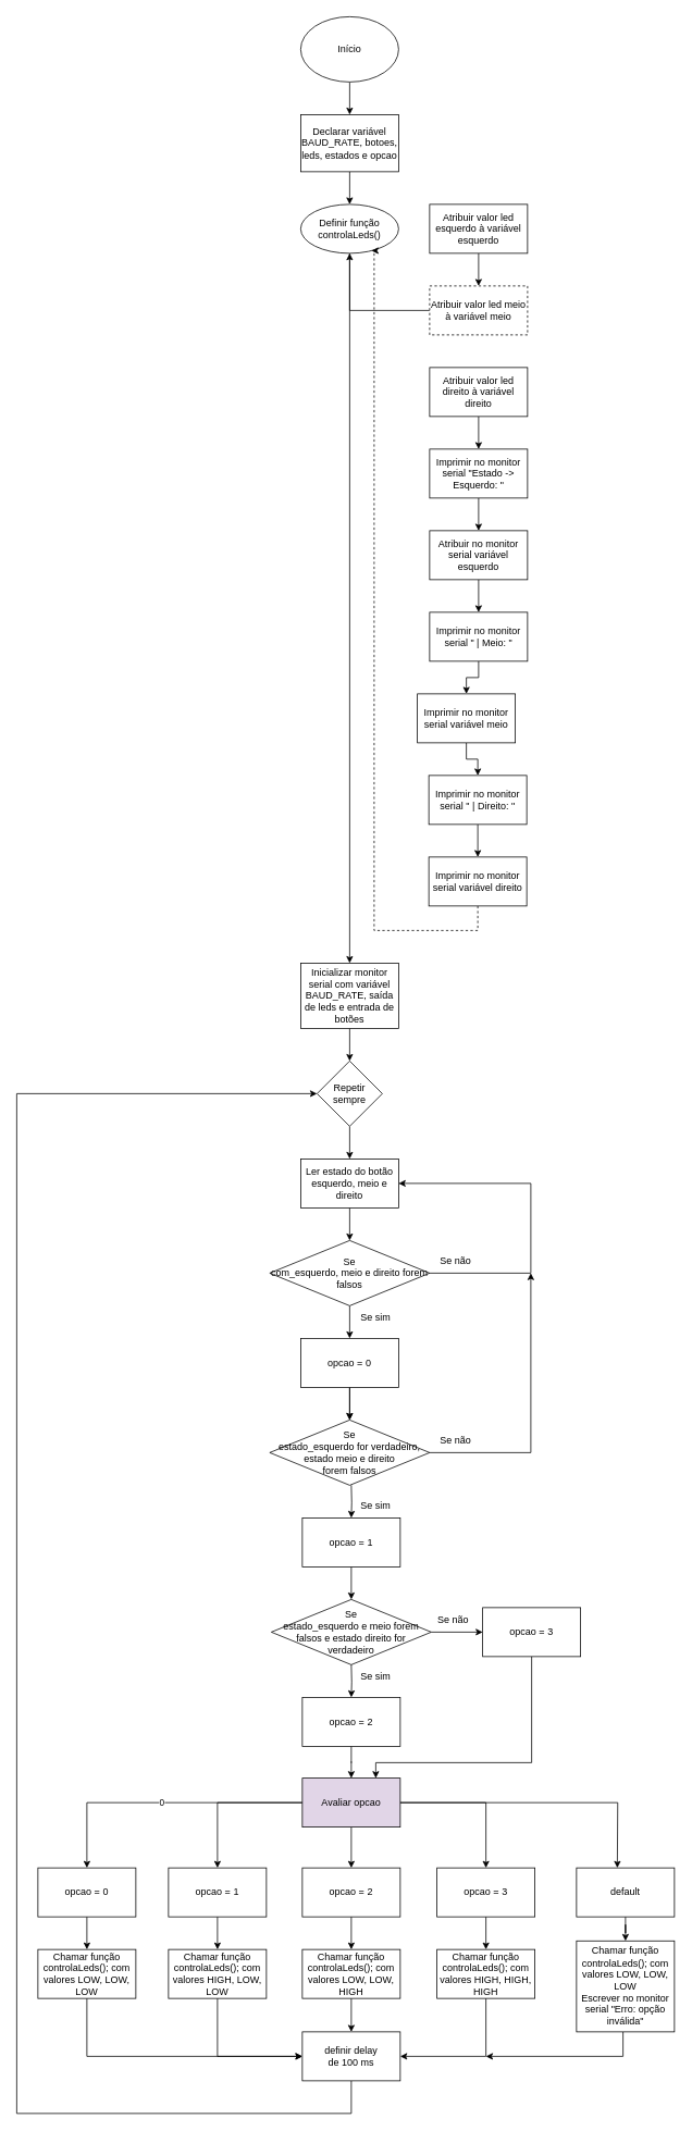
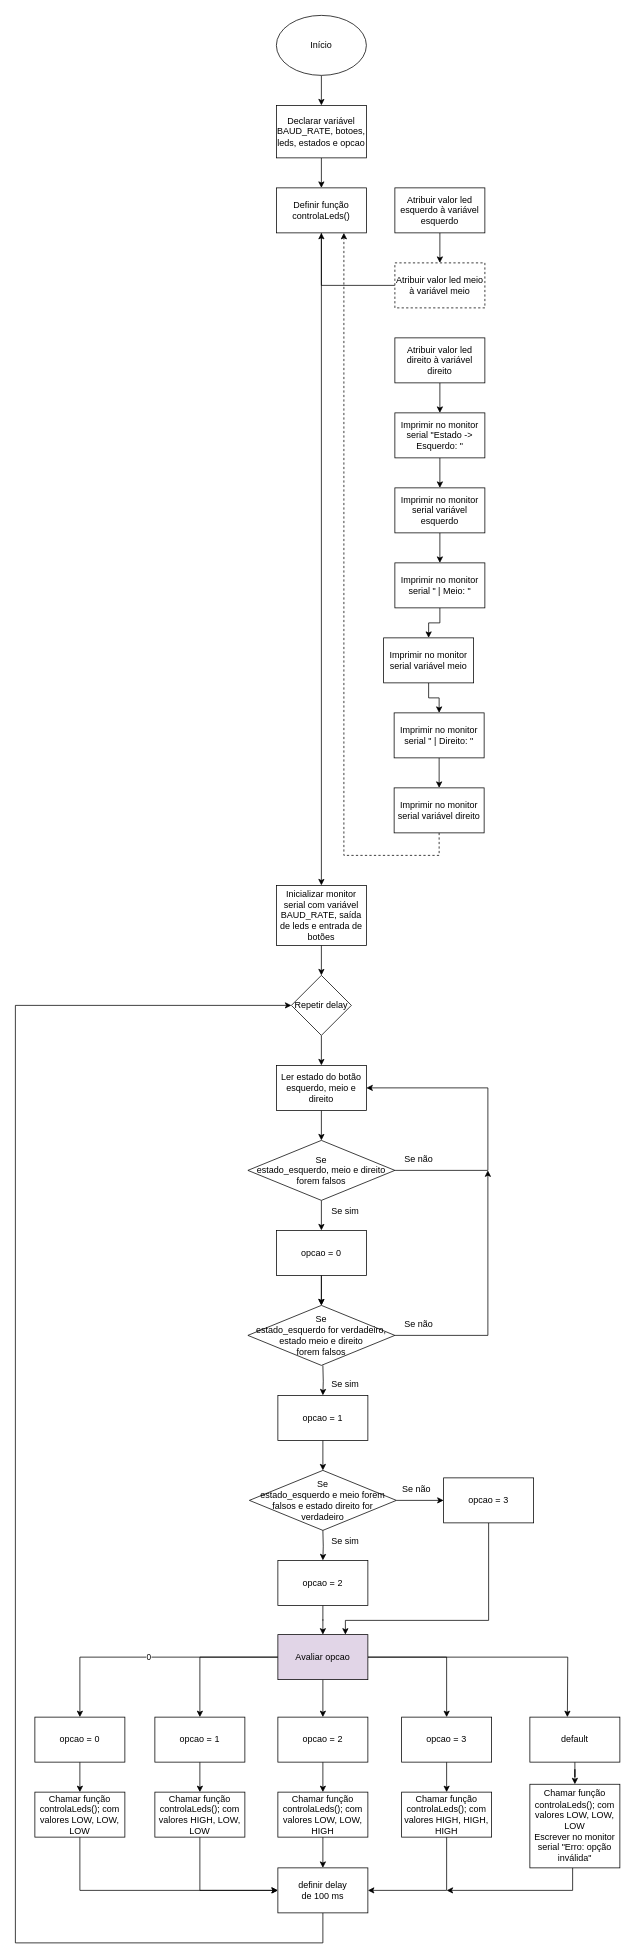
  <mxCell id="0" />
  <mxCell id="1" parent="0" />
  <mxCell id="2" style="edgeStyle=orthogonalEdgeStyle;rounded=0;orthogonalLoop=1;jettySize=auto;html=1;entryX=0.5;entryY=0;entryDx=0;entryDy=0;" parent="1" source="3" target="5" edge="1"><mxGeometry relative="1" as="geometry" /></mxCell>
  <mxCell id="3" value="Início" style="ellipse;whiteSpace=wrap;html=1;" parent="1" vertex="1"><mxGeometry x="368" y="20" width="120" height="80" as="geometry" /></mxCell>
  <mxCell id="4" style="edgeStyle=orthogonalEdgeStyle;rounded=0;orthogonalLoop=1;jettySize=auto;html=1;entryX=0.5;entryY=0;entryDx=0;entryDy=0;" edge="1" parent="1" source="5" target="65"><mxGeometry relative="1" as="geometry" /></mxCell>
  <mxCell id="5" value="Declarar variável BAUD_RATE, botoes, leds, estados e opcao" style="rounded=0;whiteSpace=wrap;html=1;" parent="1" vertex="1"><mxGeometry x="368" y="140" width="120" height="70" as="geometry" /></mxCell>
  <mxCell id="6" style="edgeStyle=orthogonalEdgeStyle;rounded=0;orthogonalLoop=1;jettySize=auto;html=1;entryX=0.5;entryY=0;entryDx=0;entryDy=0;" edge="1" parent="1" source="7" target="9"><mxGeometry relative="1" as="geometry" /></mxCell>
  <mxCell id="7" value="Inicializar monitor serial com variável BAUD_RATE, saída de leds e entrada de botões" style="rounded=0;whiteSpace=wrap;html=1;" parent="1" vertex="1"><mxGeometry x="368" y="1180" width="120" height="80" as="geometry" /></mxCell>
  <mxCell id="8" style="edgeStyle=orthogonalEdgeStyle;rounded=0;orthogonalLoop=1;jettySize=auto;html=1;entryX=0.5;entryY=0;entryDx=0;entryDy=0;" parent="1" source="9" target="40" edge="1"><mxGeometry relative="1" as="geometry" /></mxCell>
- <mxCell id="9" value="Repetir sempre" style="rhombus;whiteSpace=wrap;html=1;" parent="1" vertex="1"><mxGeometry x="388" y="1300" width="80" height="80" as="geometry" /></mxCell>
+ <mxCell id="9" value="Repetir delay" style="rhombus;whiteSpace=wrap;html=1;" parent="1" vertex="1"><mxGeometry x="388" y="1300" width="80" height="80" as="geometry" /></mxCell>
  <mxCell id="10" value="0" style="edgeStyle=orthogonalEdgeStyle;rounded=0;orthogonalLoop=1;jettySize=auto;html=1;entryX=0.5;entryY=0;entryDx=0;entryDy=0;" parent="1" source="15" target="17" edge="1"><mxGeometry relative="1" as="geometry" /></mxCell>
  <mxCell id="11" style="edgeStyle=orthogonalEdgeStyle;rounded=0;orthogonalLoop=1;jettySize=auto;html=1;entryX=0.5;entryY=0;entryDx=0;entryDy=0;" parent="1" source="15" target="19" edge="1"><mxGeometry relative="1" as="geometry" /></mxCell>
  <mxCell id="12" style="edgeStyle=orthogonalEdgeStyle;rounded=0;orthogonalLoop=1;jettySize=auto;html=1;entryX=0.5;entryY=0;entryDx=0;entryDy=0;" parent="1" source="15" target="21" edge="1"><mxGeometry relative="1" as="geometry" /></mxCell>
  <mxCell id="13" style="edgeStyle=orthogonalEdgeStyle;rounded=0;orthogonalLoop=1;jettySize=auto;html=1;entryX=0.5;entryY=0;entryDx=0;entryDy=0;" parent="1" source="15" target="23" edge="1"><mxGeometry relative="1" as="geometry" /></mxCell>
  <mxCell id="14" style="edgeStyle=orthogonalEdgeStyle;rounded=0;orthogonalLoop=1;jettySize=auto;html=1;entryX=0.5;entryY=0;entryDx=0;entryDy=0;" parent="1" source="15" edge="1"><mxGeometry relative="1" as="geometry"><mxPoint x="756" y="2289" as="targetPoint" /></mxGeometry></mxCell>
  <mxCell id="15" value="Avaliar opcao" style="rounded=0;whiteSpace=wrap;html=1;fillColor=#e1d5e7;" parent="1" vertex="1"><mxGeometry x="370" y="2179" width="120" height="60" as="geometry" /></mxCell>
  <mxCell id="16" style="edgeStyle=orthogonalEdgeStyle;rounded=0;orthogonalLoop=1;jettySize=auto;html=1;entryX=0.5;entryY=0;entryDx=0;entryDy=0;" parent="1" source="17" target="27" edge="1"><mxGeometry relative="1" as="geometry" /></mxCell>
  <mxCell id="17" value="opcao = 0" style="rounded=0;whiteSpace=wrap;html=1;" parent="1" vertex="1"><mxGeometry x="46" y="2289" width="120" height="60" as="geometry" /></mxCell>
  <mxCell id="18" style="edgeStyle=orthogonalEdgeStyle;rounded=0;orthogonalLoop=1;jettySize=auto;html=1;entryX=0.5;entryY=0;entryDx=0;entryDy=0;" parent="1" source="19" target="29" edge="1"><mxGeometry relative="1" as="geometry" /></mxCell>
  <mxCell id="19" value="opcao = 1" style="rounded=0;whiteSpace=wrap;html=1;" parent="1" vertex="1"><mxGeometry x="206" y="2289" width="120" height="60" as="geometry" /></mxCell>
  <mxCell id="20" style="edgeStyle=orthogonalEdgeStyle;rounded=0;orthogonalLoop=1;jettySize=auto;html=1;entryX=0.5;entryY=0;entryDx=0;entryDy=0;" parent="1" source="21" target="31" edge="1"><mxGeometry relative="1" as="geometry" /></mxCell>
  <mxCell id="21" value="opcao = 2" style="rounded=0;whiteSpace=wrap;html=1;" parent="1" vertex="1"><mxGeometry x="370" y="2289" width="120" height="60" as="geometry" /></mxCell>
  <mxCell id="22" style="edgeStyle=orthogonalEdgeStyle;rounded=0;orthogonalLoop=1;jettySize=auto;html=1;entryX=0.5;entryY=0;entryDx=0;entryDy=0;" parent="1" source="23" target="33" edge="1"><mxGeometry relative="1" as="geometry" /></mxCell>
  <mxCell id="23" value="opcao = 3" style="rounded=0;whiteSpace=wrap;html=1;" parent="1" vertex="1"><mxGeometry x="535" y="2289" width="120" height="60" as="geometry" /></mxCell>
  <mxCell id="24" style="edgeStyle=orthogonalEdgeStyle;rounded=0;orthogonalLoop=1;jettySize=auto;html=1;entryX=0.5;entryY=0;entryDx=0;entryDy=0;" edge="1" parent="1" source="25" target="35"><mxGeometry relative="1" as="geometry" /></mxCell>
  <mxCell id="25" value="default" style="rounded=0;whiteSpace=wrap;html=1;" parent="1" vertex="1"><mxGeometry x="706" y="2289" width="120" height="60" as="geometry" /></mxCell>
  <mxCell id="26" style="edgeStyle=orthogonalEdgeStyle;rounded=0;orthogonalLoop=1;jettySize=auto;html=1;entryX=0;entryY=0.5;entryDx=0;entryDy=0;" parent="1" source="27" target="44" edge="1"><mxGeometry relative="1" as="geometry"><Array as="points"><mxPoint x="106" y="2520" /></Array></mxGeometry></mxCell>
  <mxCell id="27" value="Chamar função controlaLeds(); com valores LOW, LOW, LOW" style="rounded=0;whiteSpace=wrap;html=1;" parent="1" vertex="1"><mxGeometry x="46" y="2389" width="120" height="60" as="geometry" /></mxCell>
  <mxCell id="28" style="edgeStyle=orthogonalEdgeStyle;rounded=0;orthogonalLoop=1;jettySize=auto;html=1;entryX=0;entryY=0.5;entryDx=0;entryDy=0;" parent="1" source="29" target="44" edge="1"><mxGeometry relative="1" as="geometry"><Array as="points"><mxPoint x="266" y="2520" /></Array></mxGeometry></mxCell>
  <mxCell id="29" value="Chamar função controlaLeds(); com valores HIGH, LOW, LOW" style="rounded=0;whiteSpace=wrap;html=1;" parent="1" vertex="1"><mxGeometry x="206" y="2389" width="120" height="60" as="geometry" /></mxCell>
  <mxCell id="30" style="edgeStyle=orthogonalEdgeStyle;rounded=0;orthogonalLoop=1;jettySize=auto;html=1;entryX=0.5;entryY=0;entryDx=0;entryDy=0;" parent="1" source="31" target="44" edge="1"><mxGeometry relative="1" as="geometry" /></mxCell>
  <mxCell id="31" value="Chamar função controlaLeds(); com valores LOW, LOW, HIGH" style="rounded=0;whiteSpace=wrap;html=1;" parent="1" vertex="1"><mxGeometry x="370" y="2389" width="120" height="60" as="geometry" /></mxCell>
  <mxCell id="32" style="edgeStyle=orthogonalEdgeStyle;rounded=0;orthogonalLoop=1;jettySize=auto;html=1;entryX=1;entryY=0.5;entryDx=0;entryDy=0;" parent="1" source="33" target="44" edge="1"><mxGeometry relative="1" as="geometry"><Array as="points"><mxPoint x="595" y="2520" /></Array></mxGeometry></mxCell>
  <mxCell id="33" value="Chamar função controlaLeds(); com valores HIGH, HIGH, HIGH" style="rounded=0;whiteSpace=wrap;html=1;" parent="1" vertex="1"><mxGeometry x="535" y="2389" width="120" height="60" as="geometry" /></mxCell>
  <mxCell id="34" style="edgeStyle=orthogonalEdgeStyle;rounded=0;orthogonalLoop=1;jettySize=auto;html=1;" edge="1" parent="1"><mxGeometry relative="1" as="geometry"><mxPoint x="595" y="2520" as="targetPoint" /><mxPoint x="763" y="2490" as="sourcePoint" /><Array as="points"><mxPoint x="763" y="2520" /></Array></mxGeometry></mxCell>
  <mxCell id="35" value="Chamar função controlaLeds(); com valores LOW, LOW, LOW&lt;div&gt;Escrever no monitor serial &quot;Erro: opção inválida&quot;&lt;/div&gt;" style="rounded=0;whiteSpace=wrap;html=1;" parent="1" vertex="1"><mxGeometry x="706" y="2378.5" width="120" height="111.5" as="geometry" /></mxCell>
  <mxCell id="36" style="edgeStyle=orthogonalEdgeStyle;rounded=0;orthogonalLoop=1;jettySize=auto;html=1;entryX=1;entryY=0.5;entryDx=0;entryDy=0;" parent="1" source="38" target="40" edge="1"><mxGeometry relative="1" as="geometry"><Array as="points"><mxPoint x="650" y="1560" /><mxPoint x="650" y="1450" /></Array><mxPoint x="428" y="1720" as="targetPoint" /></mxGeometry></mxCell>
  <mxCell id="37" style="edgeStyle=orthogonalEdgeStyle;rounded=0;orthogonalLoop=1;jettySize=auto;html=1;entryX=0.5;entryY=0;entryDx=0;entryDy=0;" parent="1" source="38" target="51" edge="1"><mxGeometry relative="1" as="geometry" /></mxCell>
- <mxCell id="38" value="Se&lt;div&gt;com_esquerdo, meio e direito forem falsos&lt;/div&gt;" style="rhombus;whiteSpace=wrap;html=1;" parent="1" vertex="1"><mxGeometry x="330" y="1520" width="196" height="80" as="geometry" /></mxCell>
+ <mxCell id="38" value="Se&lt;div&gt;estado_esquerdo, meio e direito forem falsos&lt;/div&gt;" style="rhombus;whiteSpace=wrap;html=1;" parent="1" vertex="1"><mxGeometry x="330" y="1520" width="196" height="80" as="geometry" /></mxCell>
  <mxCell id="39" style="edgeStyle=orthogonalEdgeStyle;rounded=0;orthogonalLoop=1;jettySize=auto;html=1;entryX=0.5;entryY=0;entryDx=0;entryDy=0;" parent="1" source="40" target="38" edge="1"><mxGeometry relative="1" as="geometry" /></mxCell>
  <mxCell id="40" value="Ler estado do botão esquerdo, meio e direito" style="rounded=0;whiteSpace=wrap;html=1;" parent="1" vertex="1"><mxGeometry x="368" y="1420" width="120" height="60" as="geometry" /></mxCell>
  <mxCell id="41" value="Se sim" style="text;html=1;align=center;verticalAlign=middle;whiteSpace=wrap;rounded=0;" parent="1" vertex="1"><mxGeometry x="430" y="1600" width="60" height="30" as="geometry" /></mxCell>
  <mxCell id="42" value="Se não" style="text;html=1;align=center;verticalAlign=middle;whiteSpace=wrap;rounded=0;" parent="1" vertex="1"><mxGeometry x="528" y="1530" width="60" height="30" as="geometry" /></mxCell>
  <mxCell id="43" style="edgeStyle=orthogonalEdgeStyle;rounded=0;orthogonalLoop=1;jettySize=auto;html=1;entryX=0;entryY=0.5;entryDx=0;entryDy=0;" parent="1" source="44" target="9" edge="1"><mxGeometry relative="1" as="geometry"><Array as="points"><mxPoint x="430" y="2590" /><mxPoint x="20" y="2590" /><mxPoint x="20" y="1340" /></Array></mxGeometry></mxCell>
  <mxCell id="44" value="definir delay&lt;div&gt;de 100 ms&lt;/div&gt;" style="rounded=0;whiteSpace=wrap;html=1;" parent="1" vertex="1"><mxGeometry x="370" y="2490" width="120" height="60" as="geometry" /></mxCell>
  <mxCell id="45" style="edgeStyle=orthogonalEdgeStyle;rounded=0;orthogonalLoop=1;jettySize=auto;html=1;" parent="1" source="46" edge="1"><mxGeometry relative="1" as="geometry"><mxPoint x="650" y="1560" as="targetPoint" /><Array as="points"><mxPoint x="650" y="1780" /><mxPoint x="650" y="1560" /></Array></mxGeometry></mxCell>
  <mxCell id="46" value="Se&lt;div&gt;estado_esquerdo for verdadeiro, estado meio&amp;nbsp;&lt;span style=&quot;background-color: transparent; color: light-dark(rgb(0, 0, 0), rgb(255, 255, 255));&quot;&gt;e direito&lt;/span&gt;&lt;/div&gt;&lt;div&gt;&lt;span style=&quot;background-color: transparent; color: light-dark(rgb(0, 0, 0), rgb(255, 255, 255));&quot;&gt;forem falsos&lt;/span&gt;&lt;/div&gt;" style="rhombus;whiteSpace=wrap;html=1;" parent="1" vertex="1"><mxGeometry x="330" y="1740" width="196" height="80" as="geometry" /></mxCell>
  <mxCell id="47" value="Se sim" style="text;html=1;align=center;verticalAlign=middle;whiteSpace=wrap;rounded=0;" parent="1" vertex="1"><mxGeometry x="430" y="1830" width="60" height="30" as="geometry" /></mxCell>
  <mxCell id="48" value="Se não" style="text;html=1;align=center;verticalAlign=middle;whiteSpace=wrap;rounded=0;" parent="1" vertex="1"><mxGeometry x="528" y="1750" width="60" height="30" as="geometry" /></mxCell>
  <mxCell id="49" style="edgeStyle=orthogonalEdgeStyle;rounded=0;orthogonalLoop=1;jettySize=auto;html=1;entryX=0.5;entryY=0;entryDx=0;entryDy=0;" parent="1" source="51" target="46" edge="1"><mxGeometry relative="1" as="geometry" /></mxCell>
  <mxCell id="50" value="" style="edgeStyle=orthogonalEdgeStyle;rounded=0;orthogonalLoop=1;jettySize=auto;html=1;" parent="1" source="51" target="46" edge="1"><mxGeometry relative="1" as="geometry" /></mxCell>
  <mxCell id="51" value="opcao = 0" style="rounded=0;whiteSpace=wrap;html=1;" parent="1" vertex="1"><mxGeometry x="368" y="1640" width="120" height="60" as="geometry" /></mxCell>
  <mxCell id="52" style="edgeStyle=orthogonalEdgeStyle;rounded=0;orthogonalLoop=1;jettySize=auto;html=1;entryX=0.5;entryY=0;entryDx=0;entryDy=0;" parent="1" target="57" edge="1"><mxGeometry relative="1" as="geometry"><mxPoint x="430" y="1820" as="sourcePoint" /></mxGeometry></mxCell>
  <mxCell id="53" style="edgeStyle=orthogonalEdgeStyle;rounded=0;orthogonalLoop=1;jettySize=auto;html=1;entryX=0;entryY=0.5;entryDx=0;entryDy=0;" parent="1" source="54" target="63" edge="1"><mxGeometry relative="1" as="geometry" /></mxCell>
  <mxCell id="54" value="Se&lt;div&gt;estado_esquerdo e meio forem falsos e estado direito for verdadeiro&lt;/div&gt;" style="rhombus;whiteSpace=wrap;html=1;" parent="1" vertex="1"><mxGeometry x="332" y="1960" width="196" height="80" as="geometry" /></mxCell>
  <mxCell id="55" value="Se não" style="text;html=1;align=center;verticalAlign=middle;whiteSpace=wrap;rounded=0;" parent="1" vertex="1"><mxGeometry x="525" y="1970" width="60" height="30" as="geometry" /></mxCell>
  <mxCell id="56" style="edgeStyle=orthogonalEdgeStyle;rounded=0;orthogonalLoop=1;jettySize=auto;html=1;entryX=0.5;entryY=0;entryDx=0;entryDy=0;" parent="1" source="57" target="54" edge="1"><mxGeometry relative="1" as="geometry" /></mxCell>
  <mxCell id="57" value="opcao = 1" style="rounded=0;whiteSpace=wrap;html=1;" parent="1" vertex="1"><mxGeometry x="370" y="1860" width="120" height="60" as="geometry" /></mxCell>
  <mxCell id="58" value="Se sim" style="text;html=1;align=center;verticalAlign=middle;whiteSpace=wrap;rounded=0;" parent="1" vertex="1"><mxGeometry x="430" y="2040" width="60" height="30" as="geometry" /></mxCell>
  <mxCell id="59" style="edgeStyle=orthogonalEdgeStyle;rounded=0;orthogonalLoop=1;jettySize=auto;html=1;entryX=0.5;entryY=0;entryDx=0;entryDy=0;" parent="1" target="61" edge="1"><mxGeometry relative="1" as="geometry"><mxPoint x="430" y="2040" as="sourcePoint" /></mxGeometry></mxCell>
  <mxCell id="60" style="edgeStyle=orthogonalEdgeStyle;rounded=0;orthogonalLoop=1;jettySize=auto;html=1;entryX=0.5;entryY=0;entryDx=0;entryDy=0;" parent="1" source="61" target="15" edge="1"><mxGeometry relative="1" as="geometry" /></mxCell>
  <mxCell id="61" value="opcao = 2" style="rounded=0;whiteSpace=wrap;html=1;" parent="1" vertex="1"><mxGeometry x="370" y="2080" width="120" height="60" as="geometry" /></mxCell>
  <mxCell id="62" style="edgeStyle=orthogonalEdgeStyle;rounded=0;orthogonalLoop=1;jettySize=auto;html=1;entryX=0.75;entryY=0;entryDx=0;entryDy=0;" parent="1" source="63" target="15" edge="1"><mxGeometry relative="1" as="geometry"><Array as="points"><mxPoint x="651" y="2160" /><mxPoint x="460" y="2160" /></Array></mxGeometry></mxCell>
  <mxCell id="63" value="opcao = 3" style="rounded=0;whiteSpace=wrap;html=1;" parent="1" vertex="1"><mxGeometry x="591" y="1970" width="120" height="60" as="geometry" /></mxCell>
  <mxCell id="64" style="edgeStyle=orthogonalEdgeStyle;rounded=0;orthogonalLoop=1;jettySize=auto;html=1;entryX=0.5;entryY=0;entryDx=0;entryDy=0;" parent="1" source="65" target="7" edge="1"><mxGeometry relative="1" as="geometry"><mxPoint x="428" y="690" as="targetPoint" /></mxGeometry></mxCell>
- <mxCell id="65" value="Definir função controlaLeds()" style="ellipse;whiteSpace=wrap;html=1;" parent="1" vertex="1"><mxGeometry x="368" y="250" width="120" height="60" as="geometry" /></mxCell>
+ <mxCell id="65" value="Definir função controlaLeds()" style="rounded=0;whiteSpace=wrap;html=1;" parent="1" vertex="1"><mxGeometry x="368" y="250" width="120" height="60" as="geometry" /></mxCell>
  <mxCell id="66" style="edgeStyle=orthogonalEdgeStyle;rounded=0;orthogonalLoop=1;jettySize=auto;html=1;entryX=0.5;entryY=0;entryDx=0;entryDy=0;" parent="1" source="67" target="69" edge="1"><mxGeometry relative="1" as="geometry" /></mxCell>
  <mxCell id="67" value="Atribuir valor led esquerdo à variável esquerdo" style="rounded=0;whiteSpace=wrap;html=1;" parent="1" vertex="1"><mxGeometry x="526" y="250" width="120" height="60" as="geometry" /></mxCell>
  <mxCell id="68" style="edgeStyle=orthogonalEdgeStyle;rounded=0;orthogonalLoop=1;jettySize=auto;html=1;" parent="1" source="69" target="65" edge="1"><mxGeometry relative="1" as="geometry" /></mxCell>
  <mxCell id="69" value="Atribuir valor led meio à variável meio" style="rounded=0;whiteSpace=wrap;html=1;dashed=1;" parent="1" vertex="1"><mxGeometry x="526" y="350" width="120" height="60" as="geometry" /></mxCell>
  <mxCell id="70" style="edgeStyle=orthogonalEdgeStyle;rounded=0;orthogonalLoop=1;jettySize=auto;html=1;entryX=0.5;entryY=0;entryDx=0;entryDy=0;" edge="1" parent="1" source="71" target="73"><mxGeometry relative="1" as="geometry" /></mxCell>
  <mxCell id="71" value="Atribuir valor led direito à variável direito" style="rounded=0;whiteSpace=wrap;html=1;" parent="1" vertex="1"><mxGeometry x="526" y="450" width="120" height="60" as="geometry" /></mxCell>
  <mxCell id="72" style="edgeStyle=orthogonalEdgeStyle;rounded=0;orthogonalLoop=1;jettySize=auto;html=1;entryX=0.5;entryY=0;entryDx=0;entryDy=0;" edge="1" parent="1" source="73" target="75"><mxGeometry relative="1" as="geometry" /></mxCell>
  <mxCell id="73" value="Imprimir no monitor serial &quot;Estado -&amp;gt; Esquerdo: &quot;" style="rounded=0;whiteSpace=wrap;html=1;" vertex="1" parent="1"><mxGeometry x="526" y="550" width="120" height="60" as="geometry" /></mxCell>
  <mxCell id="74" style="edgeStyle=orthogonalEdgeStyle;rounded=0;orthogonalLoop=1;jettySize=auto;html=1;entryX=0.5;entryY=0;entryDx=0;entryDy=0;" edge="1" parent="1" source="75" target="77"><mxGeometry relative="1" as="geometry" /></mxCell>
- <mxCell id="75" value="Atribuir no monitor serial variável esquerdo" style="rounded=0;whiteSpace=wrap;html=1;" vertex="1" parent="1"><mxGeometry x="526" y="650" width="120" height="60" as="geometry" /></mxCell>
+ <mxCell id="75" value="Imprimir no monitor serial variável esquerdo" style="rounded=0;whiteSpace=wrap;html=1;" vertex="1" parent="1"><mxGeometry x="526" y="650" width="120" height="60" as="geometry" /></mxCell>
  <mxCell id="76" style="edgeStyle=orthogonalEdgeStyle;rounded=0;orthogonalLoop=1;jettySize=auto;html=1;entryX=0.5;entryY=0;entryDx=0;entryDy=0;" edge="1" parent="1" source="77" target="79"><mxGeometry relative="1" as="geometry" /></mxCell>
  <mxCell id="77" value="Imprimir no monitor serial &quot; | Meio: &quot;" style="rounded=0;whiteSpace=wrap;html=1;" vertex="1" parent="1"><mxGeometry x="526" y="750" width="120" height="60" as="geometry" /></mxCell>
  <mxCell id="78" style="edgeStyle=orthogonalEdgeStyle;rounded=0;orthogonalLoop=1;jettySize=auto;html=1;entryX=0.5;entryY=0;entryDx=0;entryDy=0;" edge="1" parent="1" source="79" target="81"><mxGeometry relative="1" as="geometry" /></mxCell>
  <mxCell id="79" value="Imprimir no monitor serial variável meio" style="rounded=0;whiteSpace=wrap;html=1;" vertex="1" parent="1"><mxGeometry x="511" y="850" width="120" height="60" as="geometry" /></mxCell>
  <mxCell id="80" style="edgeStyle=orthogonalEdgeStyle;rounded=0;orthogonalLoop=1;jettySize=auto;html=1;entryX=0.5;entryY=0;entryDx=0;entryDy=0;" edge="1" parent="1" source="81" target="83"><mxGeometry relative="1" as="geometry" /></mxCell>
  <mxCell id="81" value="Imprimir no monitor serial &quot;&amp;nbsp;| Direito: &quot;" style="rounded=0;whiteSpace=wrap;html=1;" vertex="1" parent="1"><mxGeometry x="525" y="950" width="120" height="60" as="geometry" /></mxCell>
  <mxCell id="82" style="edgeStyle=orthogonalEdgeStyle;rounded=0;orthogonalLoop=1;jettySize=auto;html=1;entryX=0.75;entryY=1;entryDx=0;entryDy=0;dashed=1;" edge="1" parent="1" source="83" target="65"><mxGeometry relative="1" as="geometry"><Array as="points"><mxPoint x="585" y="1140" /><mxPoint x="458" y="1140" /></Array></mxGeometry></mxCell>
  <mxCell id="83" value="Imprimir no monitor serial variável direito" style="rounded=0;whiteSpace=wrap;html=1;" vertex="1" parent="1"><mxGeometry x="525" y="1050" width="120" height="60" as="geometry" /></mxCell>
